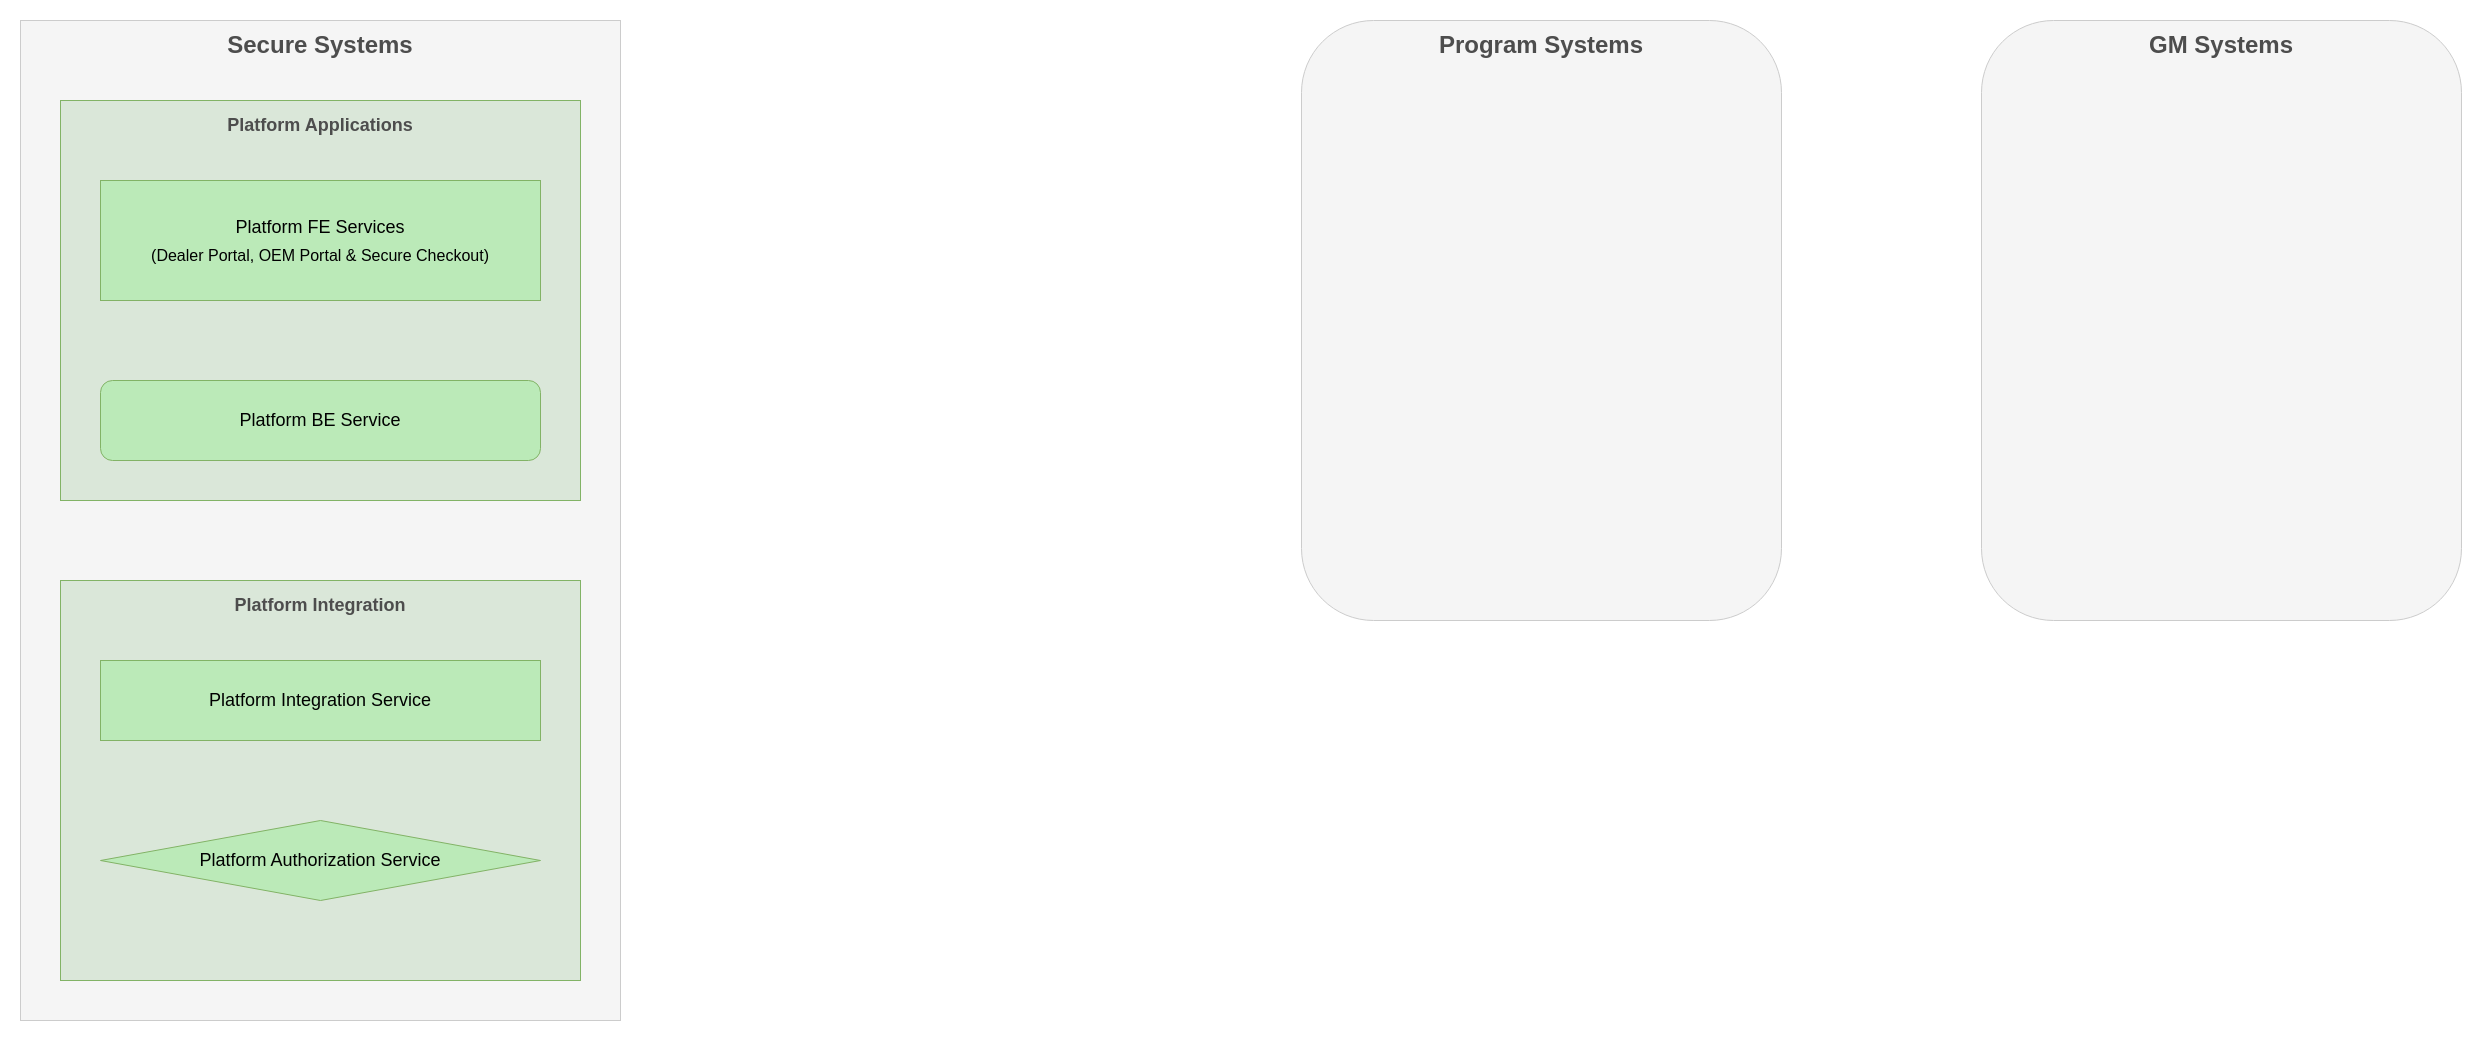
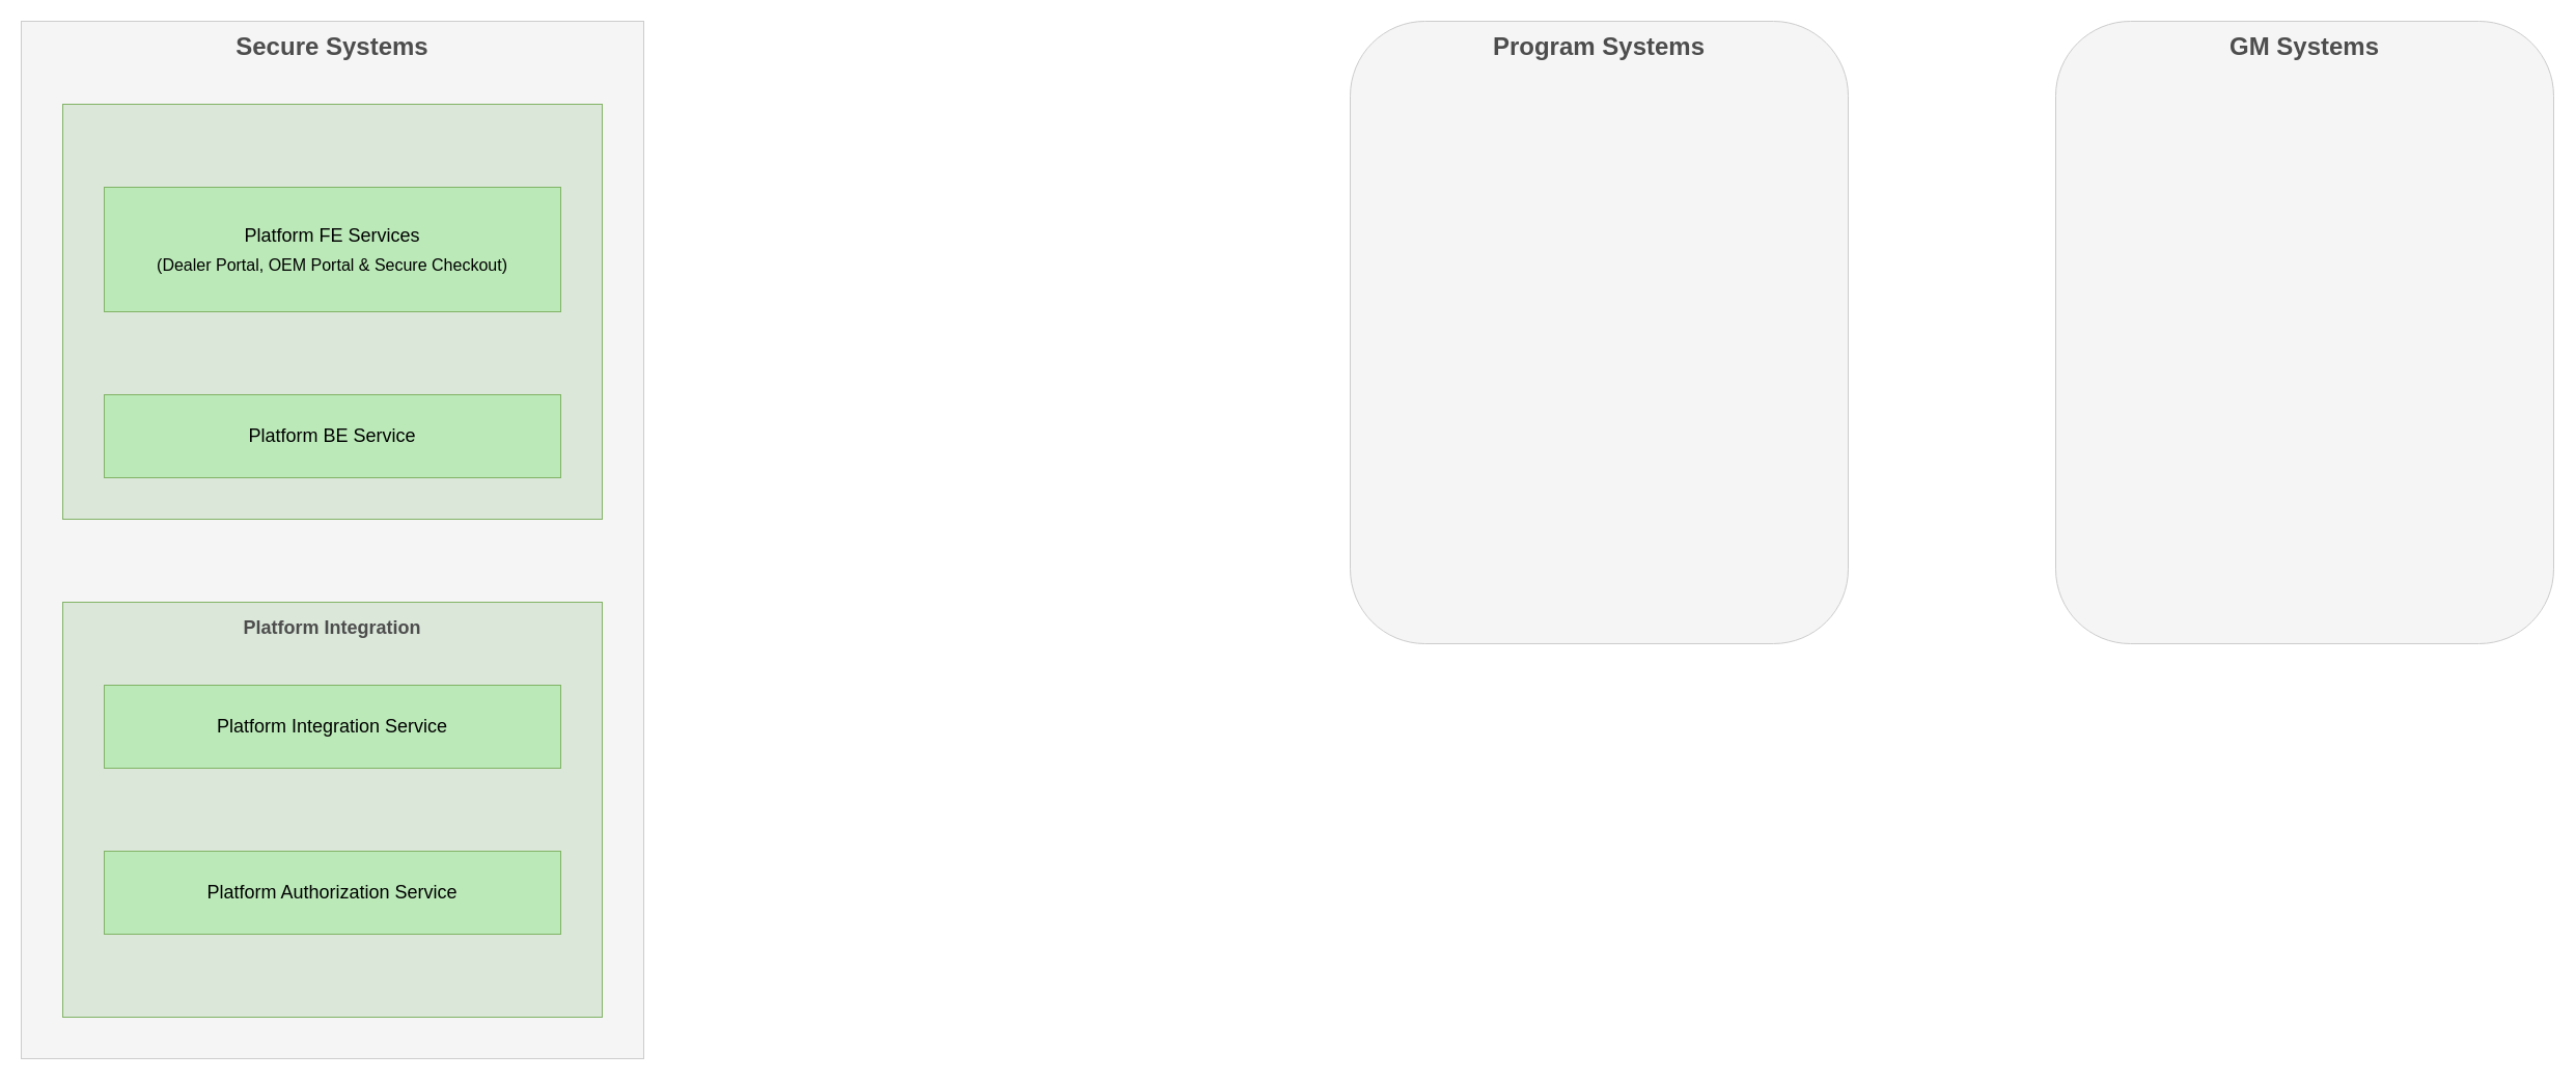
  <mxCell id="0" />
  <mxCell id="1" parent="0" />
  <mxCell id="2" value="" style="rounded=0;whiteSpace=wrap;html=1;fillColor=#f5f5f5;fontColor=#333333;strokeColor=#CCCCCC;" vertex="1" parent="1"><mxGeometry x="20" y="20" width="600" height="1000" as="geometry" /></mxCell>
  <mxCell id="3" value="" style="rounded=1;whiteSpace=wrap;html=1;fillColor=#f5f5f5;fontColor=#333333;strokeColor=#CCCCCC;" vertex="1" parent="1"><mxGeometry x="1301" y="20" width="480" height="600" as="geometry" /></mxCell>
  <mxCell id="4" value="" style="rounded=1;whiteSpace=wrap;html=1;fillColor=#f5f5f5;fontColor=#333333;strokeColor=#CCCCCC;" vertex="1" parent="1"><mxGeometry x="1981" y="20" width="480" height="600" as="geometry" /></mxCell>
  <mxCell id="5" value="&lt;h1&gt;&lt;b&gt;Secure Systems&lt;/b&gt;&lt;/h1&gt;" style="text;html=1;align=center;verticalAlign=middle;whiteSpace=wrap;rounded=0;fontColor=#4D4D4D;" vertex="1" parent="1"><mxGeometry x="185" y="30" width="270" height="30" as="geometry" /></mxCell>
  <mxCell id="6" value="&lt;h1&gt;&lt;b&gt;Program Systems&lt;/b&gt;&lt;/h1&gt;" style="text;html=1;align=center;verticalAlign=middle;whiteSpace=wrap;rounded=0;fontColor=#4D4D4D;" vertex="1" parent="1"><mxGeometry x="1406" y="30" width="270" height="30" as="geometry" /></mxCell>
  <mxCell id="7" value="&lt;h1&gt;&lt;b&gt;GM Systems&lt;/b&gt;&lt;/h1&gt;" style="text;html=1;align=center;verticalAlign=middle;whiteSpace=wrap;rounded=0;fontColor=#4D4D4D;" vertex="1" parent="1"><mxGeometry x="2086" y="30" width="270" height="30" as="geometry" /></mxCell>
  <mxCell id="8" value="" style="rounded=0;whiteSpace=wrap;html=1;fillColor=#DAE7D9;strokeColor=#82b366;fillStyle=auto;" vertex="1" parent="1"><mxGeometry y="100" width="520" height="400" as="geometry" x="60" /></mxCell>
- <mxCell id="9" value="&lt;h2&gt;&lt;b&gt;Platform Applications&lt;/b&gt;&lt;/h2&gt;" style="text;html=1;align=center;verticalAlign=middle;whiteSpace=wrap;rounded=0;fontColor=#4D4D4D;" vertex="1" parent="1"><mxGeometry x="185" y="110" width="270" height="30" as="geometry" /></mxCell>
  <mxCell id="10" value="&lt;font style=&quot;line-height: 170%;&quot;&gt;&lt;font style=&quot;font-size: 18px; line-height: 170%;&quot;&gt;Platform FE Services&lt;/font&gt;&lt;br&gt;&lt;span&gt;&lt;font style=&quot;font-size: 16px; line-height: 170%;&quot;&gt;(Dealer Portal, OEM Portal &amp;amp; Secure Checkout)&lt;/font&gt;&lt;/span&gt;&lt;/font&gt;" style="rounded=0;whiteSpace=wrap;html=1;fillColor=#BBEAB8;strokeColor=#82b366;" vertex="1" parent="1"><mxGeometry x="100" y="180" width="440" height="120" as="geometry" /></mxCell>
- <mxCell id="11" value="&lt;font style=&quot;line-height: 160%;&quot;&gt;&lt;font style=&quot;font-size: 18px; line-height: 160%;&quot;&gt;Platform BE Service&lt;/font&gt;&lt;br&gt;&lt;/font&gt;" style="whiteSpace=wrap;html=1;fillColor=#BBEAB8;strokeColor=#82b366;rounded=1;" vertex="1" parent="1"><mxGeometry x="100" y="380" width="440" height="80" as="geometry" /></mxCell>
+ <mxCell id="11" value="&lt;font style=&quot;line-height: 160%;&quot;&gt;&lt;font style=&quot;font-size: 18px; line-height: 160%;&quot;&gt;Platform BE Service&lt;/font&gt;&lt;br&gt;&lt;/font&gt;" style="rounded=0;whiteSpace=wrap;html=1;fillColor=#BBEAB8;strokeColor=#82b366;" vertex="1" parent="1"><mxGeometry x="100" y="380" width="440" height="80" as="geometry" /></mxCell>
  <mxCell id="12" value="" style="rounded=0;whiteSpace=wrap;html=1;fillColor=#DAE7D9;strokeColor=#82b366;fillStyle=auto;" vertex="1" parent="1"><mxGeometry y="580" width="520" height="400" as="geometry" x="60" /></mxCell>
  <mxCell id="13" value="&lt;h2&gt;&lt;b&gt;Platform Integration&lt;/b&gt;&lt;/h2&gt;" style="text;html=1;align=center;verticalAlign=middle;whiteSpace=wrap;rounded=0;fontColor=#4D4D4D;" vertex="1" parent="1"><mxGeometry x="185" y="590" width="270" height="30" as="geometry" /></mxCell>
  <mxCell id="14" value="&lt;font style=&quot;line-height: 160%;&quot;&gt;&lt;font style=&quot;font-size: 18px; line-height: 160%;&quot;&gt;Platform Integration Service&lt;/font&gt;&lt;br&gt;&lt;/font&gt;" style="rounded=0;whiteSpace=wrap;html=1;fillColor=#BBEAB8;strokeColor=#82b366;" vertex="1" parent="1"><mxGeometry x="100" y="660" width="440" height="80" as="geometry" /></mxCell>
- <mxCell id="15" value="&lt;font style=&quot;line-height: 160%;&quot;&gt;&lt;font style=&quot;font-size: 18px; line-height: 160%;&quot;&gt;Platform Authorization Service&lt;/font&gt;&lt;br&gt;&lt;/font&gt;" style="rhombus;whiteSpace=wrap;html=1;fillColor=#BBEAB8;strokeColor=#82b366;" vertex="1" parent="1"><mxGeometry x="100" y="820" width="440" height="80" as="geometry" /></mxCell>
+ <mxCell id="15" value="&lt;font style=&quot;line-height: 160%;&quot;&gt;&lt;font style=&quot;font-size: 18px; line-height: 160%;&quot;&gt;Platform Authorization Service&lt;/font&gt;&lt;br&gt;&lt;/font&gt;" style="rounded=0;whiteSpace=wrap;html=1;fillColor=#BBEAB8;strokeColor=#82b366;" vertex="1" parent="1"><mxGeometry x="100" y="820" width="440" height="80" as="geometry" /></mxCell>
